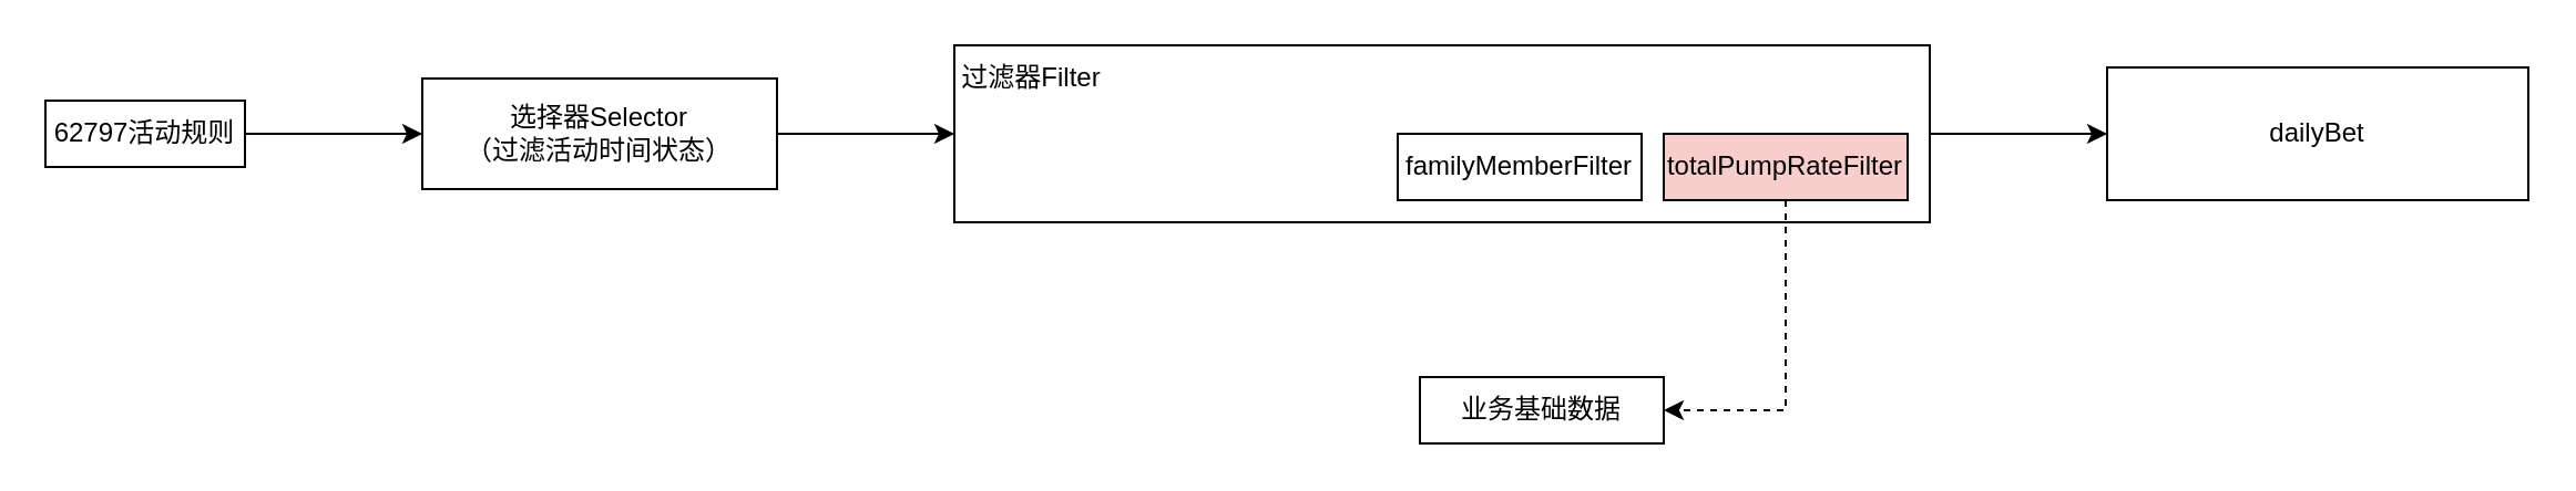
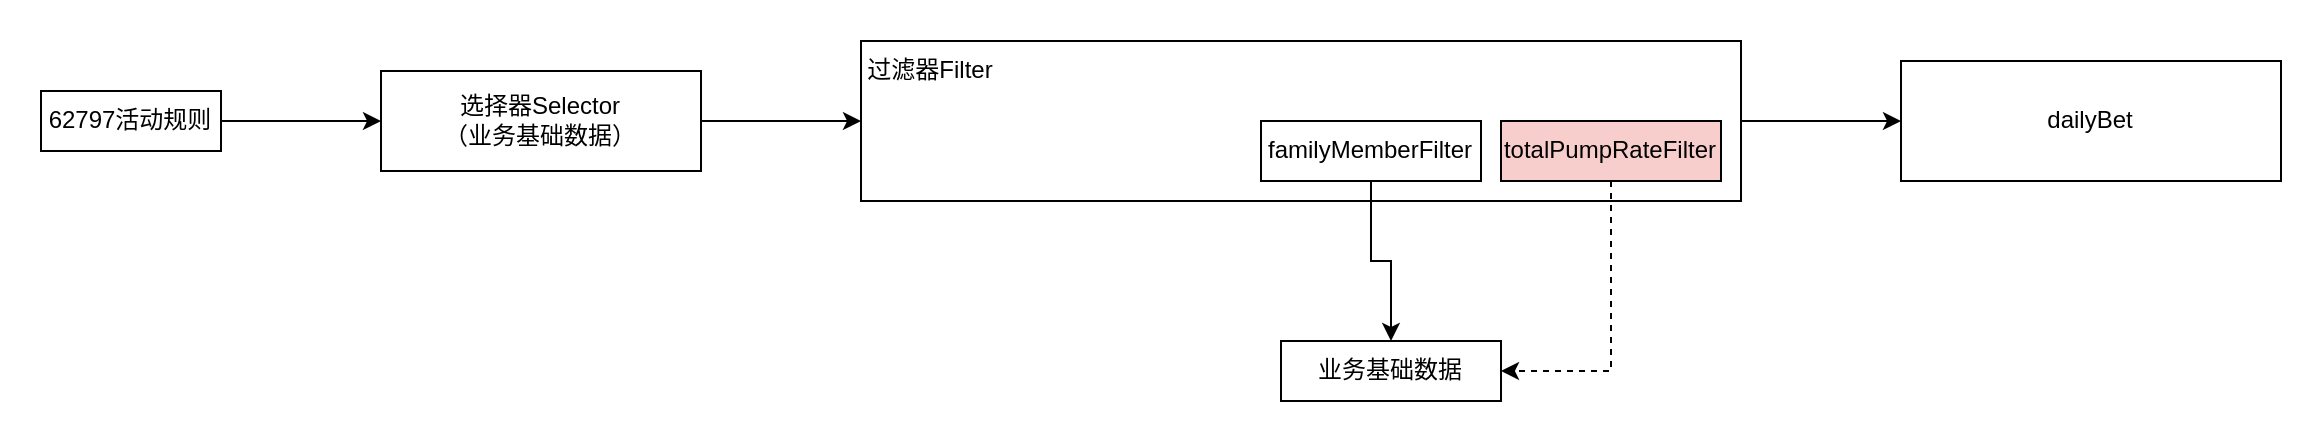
  <mxCell id="0" />
  <mxCell id="1" parent="0" />
  <mxCell id="2" value="" style="edgeStyle=orthogonalEdgeStyle;rounded=0;orthogonalLoop=1;jettySize=auto;html=1;" edge="1" parent="1" source="3" target="5"><mxGeometry relative="1" as="geometry" /></mxCell>
  <mxCell id="3" value="62797活动规则" style="rounded=0;whiteSpace=wrap;html=1;" vertex="1" parent="1"><mxGeometry x="20" y="45" width="90" height="30" as="geometry" /></mxCell>
  <mxCell id="4" value="" style="edgeStyle=orthogonalEdgeStyle;rounded=0;orthogonalLoop=1;jettySize=auto;html=1;" edge="1" parent="1" source="5" target="7"><mxGeometry relative="1" as="geometry" /></mxCell>
- <mxCell id="5" value="选择器Selector&lt;br&gt;（过滤活动时间状态）" style="rounded=0;whiteSpace=wrap;html=1;" vertex="1" parent="1"><mxGeometry x="190" y="35" width="160" height="50" as="geometry" /></mxCell>
+ <mxCell id="5" value="选择器Selector&lt;br&gt;（业务基础数据）" style="rounded=0;whiteSpace=wrap;html=1;" vertex="1" parent="1"><mxGeometry x="190" y="35" width="160" height="50" as="geometry" /></mxCell>
  <mxCell id="6" value="" style="edgeStyle=orthogonalEdgeStyle;rounded=0;orthogonalLoop=1;jettySize=auto;html=1;" edge="1" parent="1" source="7" target="14"><mxGeometry relative="1" as="geometry" /></mxCell>
  <mxCell id="7" value="" style="rounded=0;whiteSpace=wrap;html=1;" vertex="1" parent="1"><mxGeometry x="430" y="20" width="440" height="80" as="geometry" /></mxCell>
+ <mxCell id="8" value="" style="edgeStyle=orthogonalEdgeStyle;rounded=0;orthogonalLoop=1;jettySize=auto;html=1;" edge="1" parent="1" source="9" target="10"><mxGeometry relative="1" as="geometry" /></mxCell>
  <mxCell id="9" value="familyMemberFilter" style="rounded=0;whiteSpace=wrap;html=1;" vertex="1" parent="1"><mxGeometry x="630" y="60" width="110" height="30" as="geometry" /></mxCell>
  <mxCell id="10" value="业务基础数据" style="rounded=0;whiteSpace=wrap;html=1;" vertex="1" parent="1"><mxGeometry x="640" y="170" width="110" height="30" as="geometry" /></mxCell>
  <mxCell id="11" style="edgeStyle=orthogonalEdgeStyle;rounded=0;orthogonalLoop=1;jettySize=auto;html=1;entryX=1;entryY=0.5;entryDx=0;entryDy=0;dashed=1;" edge="1" parent="1" source="12" target="10"><mxGeometry relative="1" as="geometry" /></mxCell>
  <mxCell id="12" value="totalPumpRateFilter" style="rounded=0;whiteSpace=wrap;html=1;fillColor=#f8cecc;" vertex="1" parent="1"><mxGeometry x="750" y="60" width="110" height="30" as="geometry" /></mxCell>
  <mxCell id="13" value="过滤器Filter" style="text;strokeColor=none;align=center;fillColor=none;html=1;verticalAlign=middle;whiteSpace=wrap;rounded=0;" vertex="1" parent="1"><mxGeometry x="430" y="20" width="70" height="30" as="geometry" /></mxCell>
  <mxCell id="14" value="dailyBet" style="rounded=0;whiteSpace=wrap;html=1;" vertex="1" parent="1"><mxGeometry x="950" y="30" width="190" height="60" as="geometry" /></mxCell>
